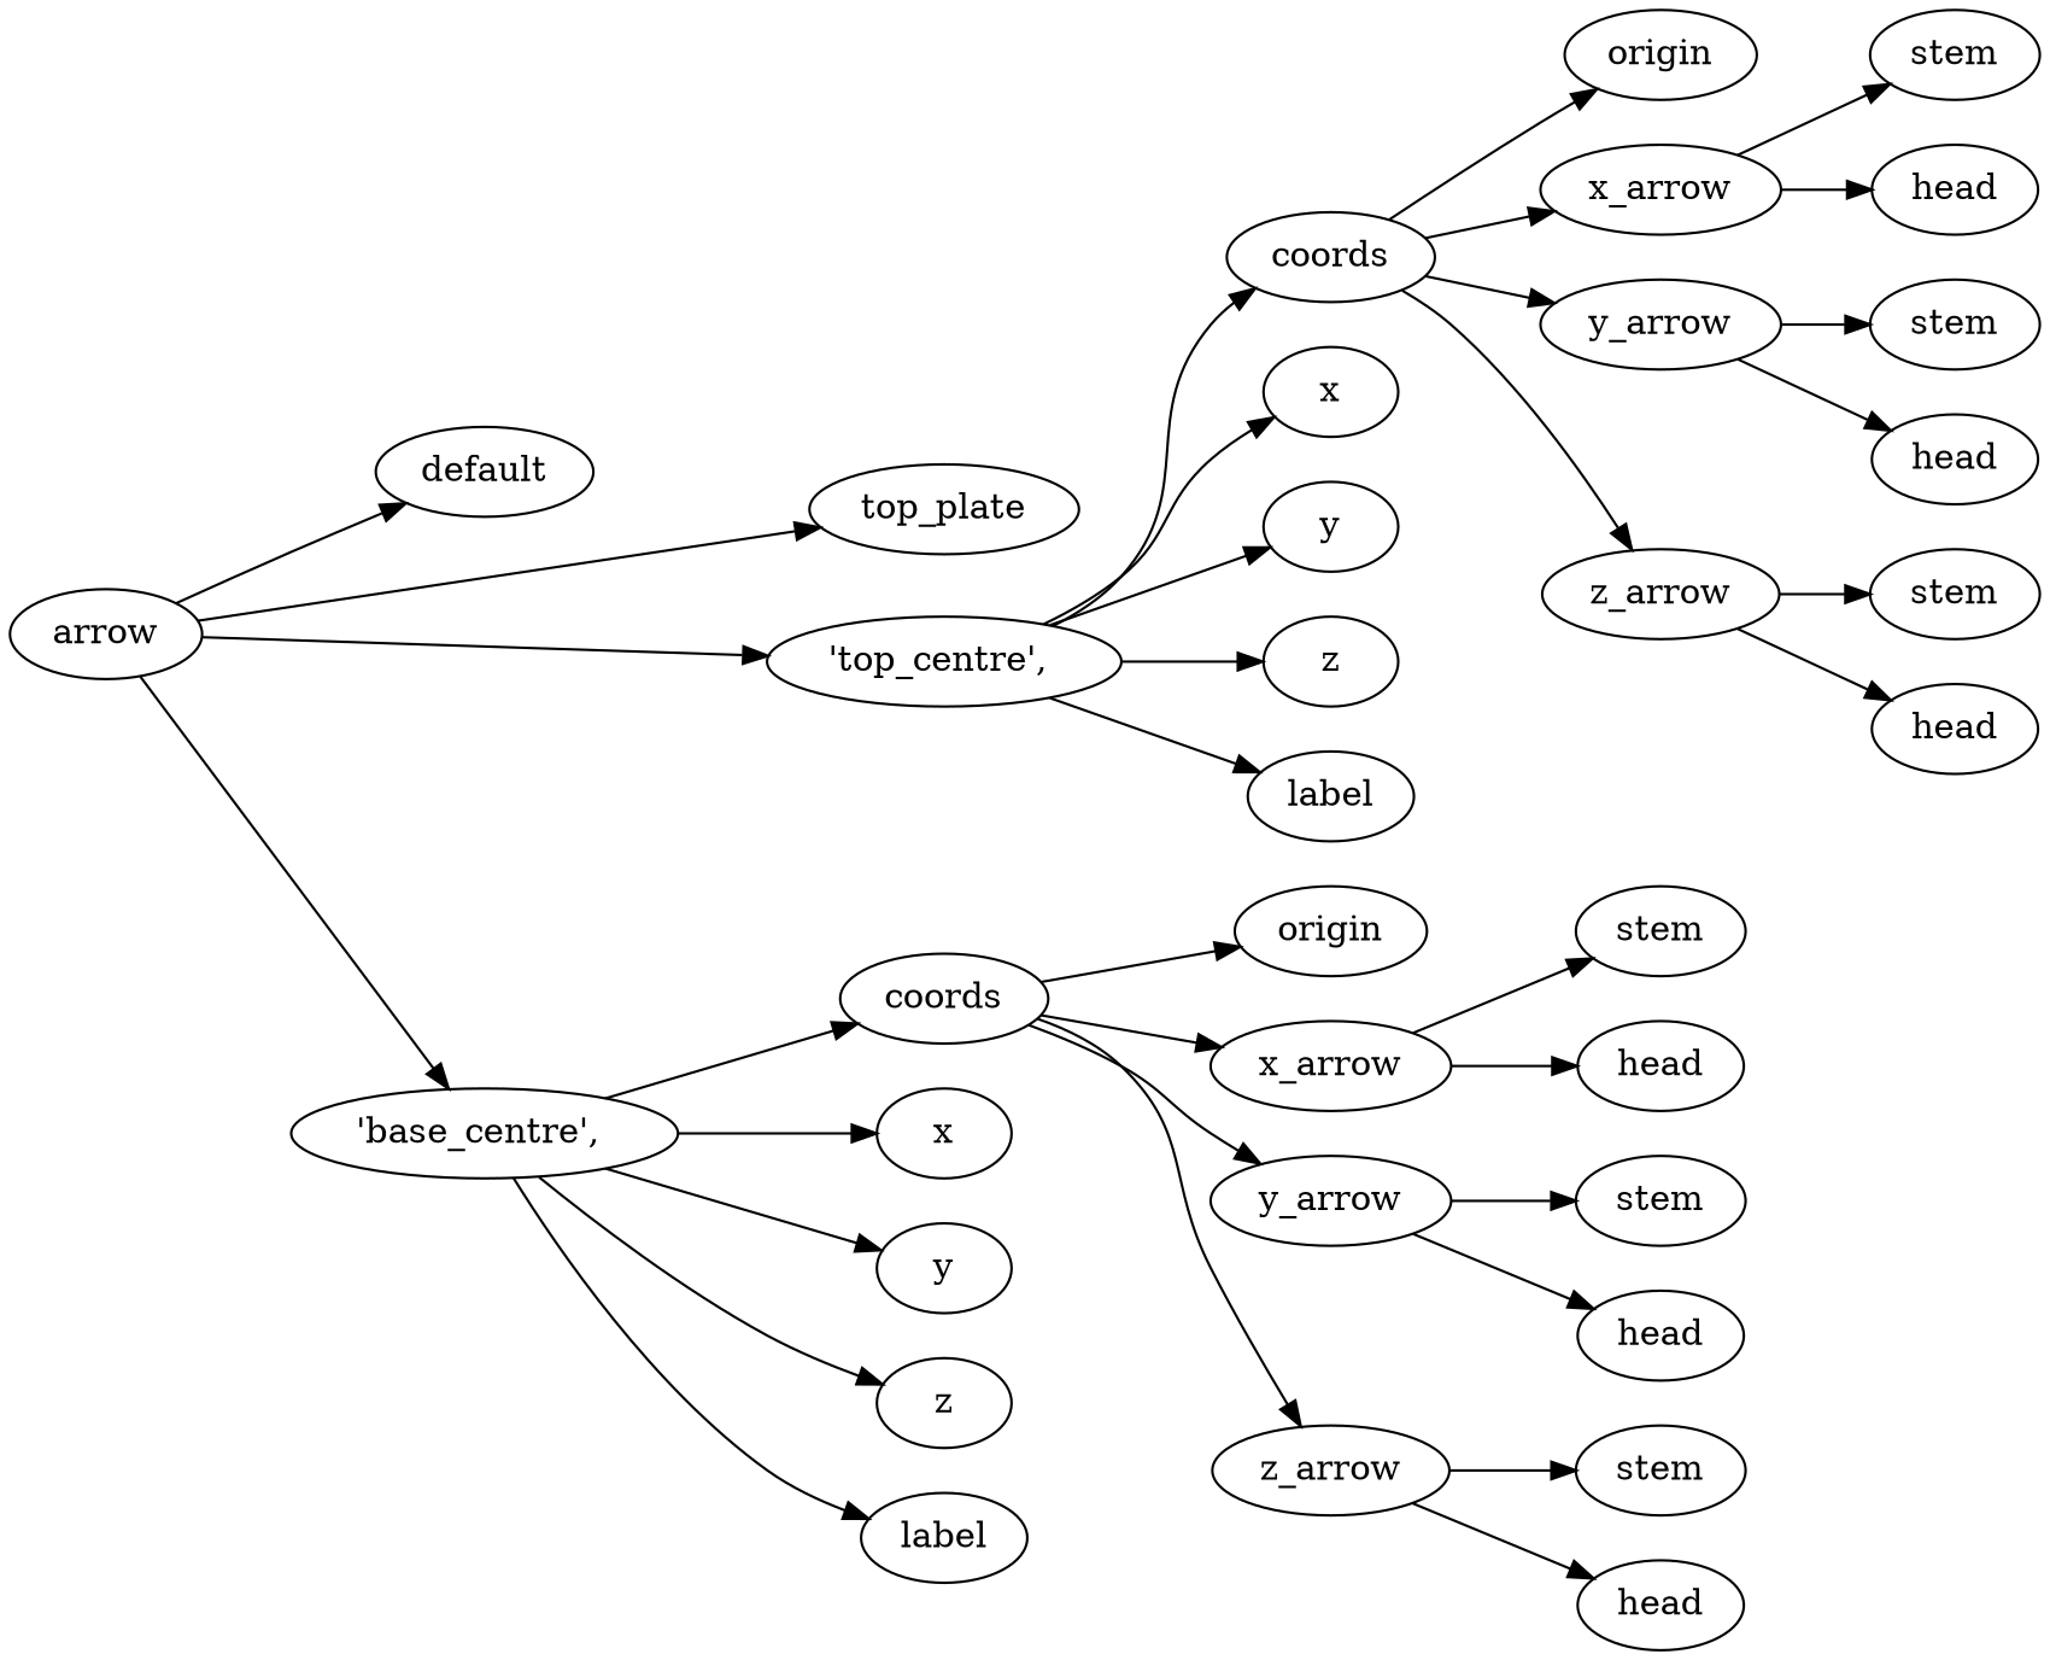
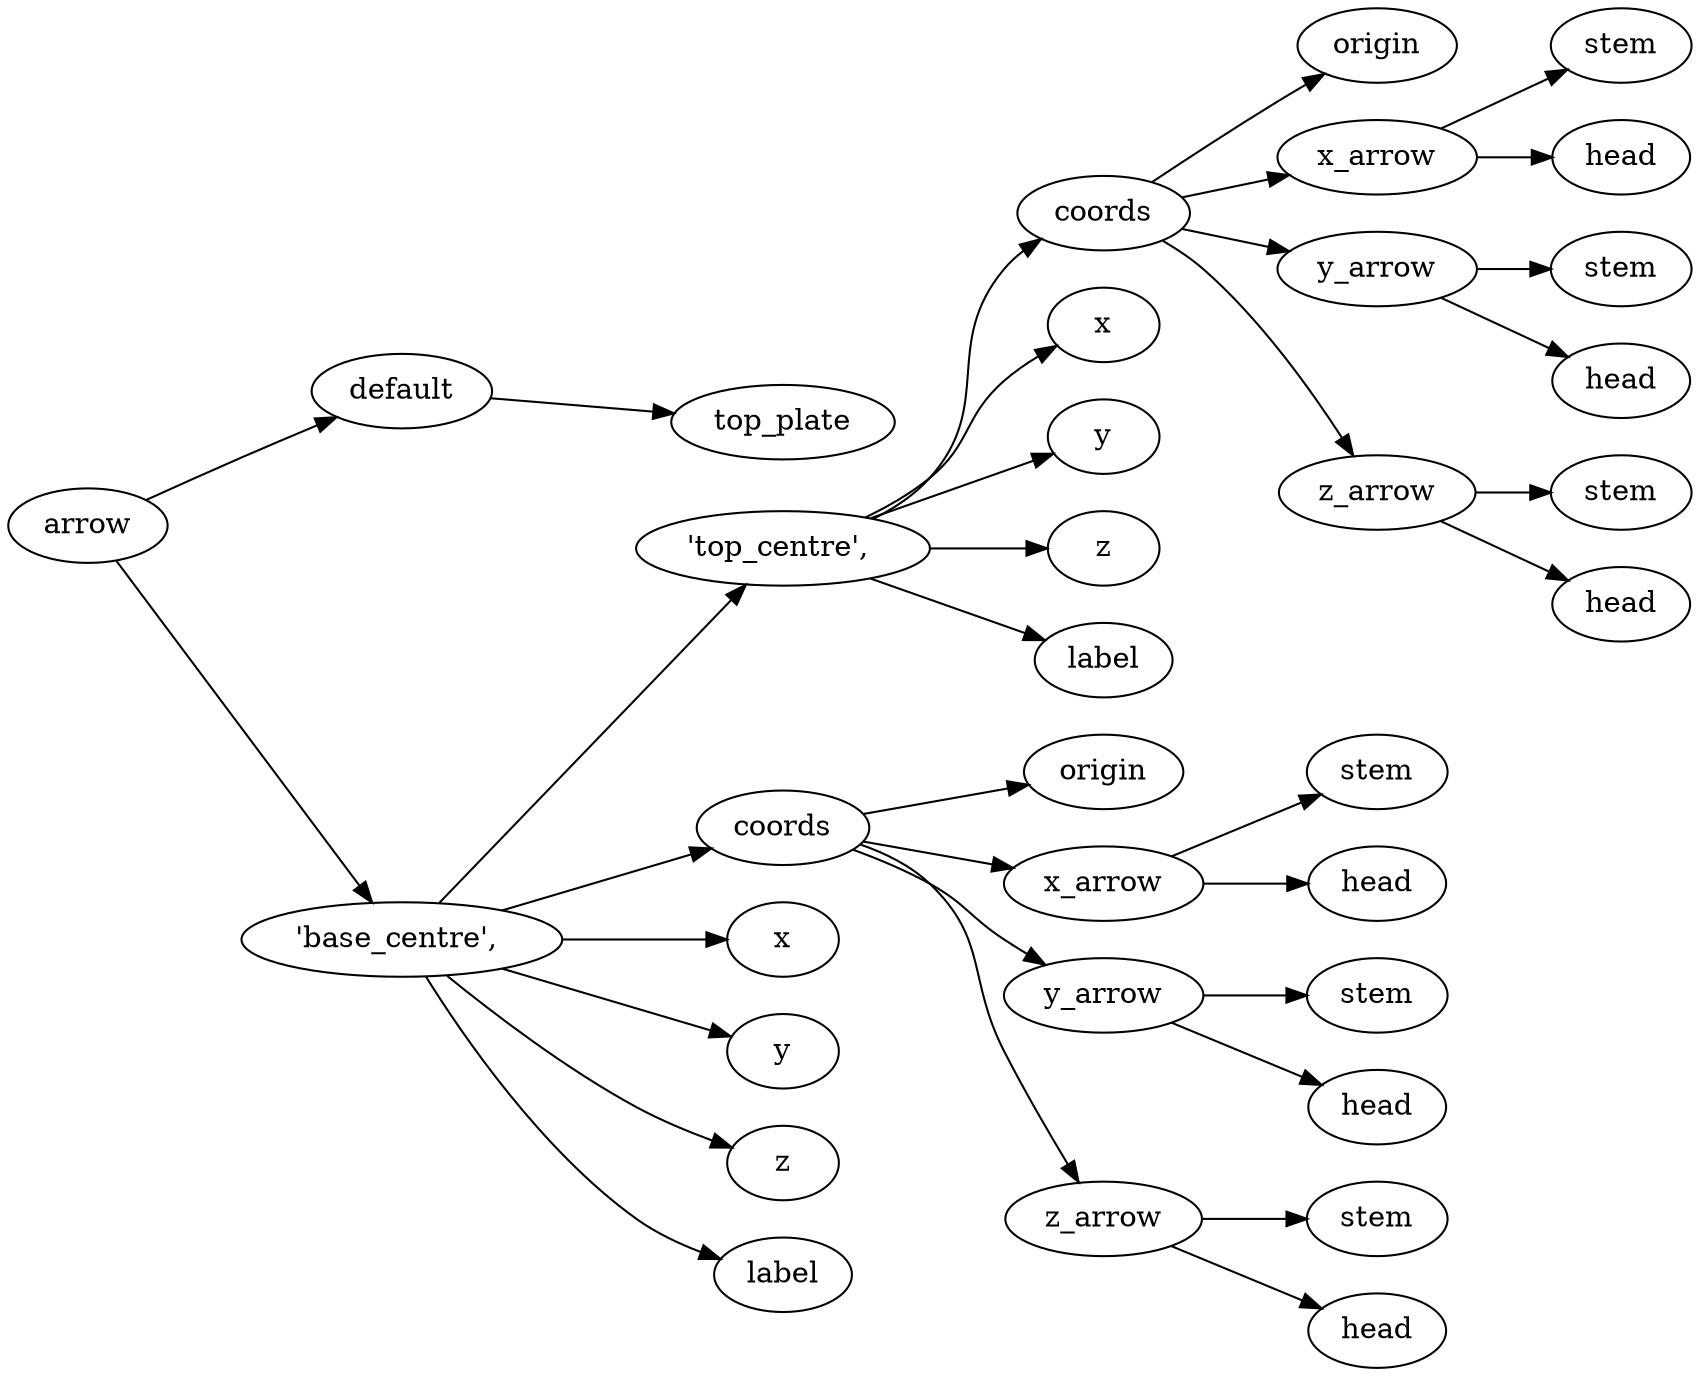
  digraph {
    rankdir=LR
    n1 [label=arrow]
    n2 [label=default]
    n3 [label="'top_centre',\ "]
    n4 [label="'base_centre',\ "]
    n5 [label=top_plate]
    n6 [label=coords]
    n7 [label=x]
    n8 [label=y]
    n9 [label=z]
    n10 [label=label]
    n11 [label=coords]
    n12 [label=x]
    n13 [label=y]
    n14 [label=z]
    n15 [label=label]
    n16 [label=origin]
    n17 [label=x_arrow]
    n18 [label=y_arrow]
    n19 [label=z_arrow]
    n20 [label=stem]
    n21 [label=head]
    n22 [label=stem]
    n23 [label=head]
    n24 [label=stem]
    n25 [label=head]
    n26 [label=origin]
    n27 [label=x_arrow]
    n28 [label=y_arrow]
    n29 [label=z_arrow]
    n30 [label=stem]
    n31 [label=head]
    n32 [label=stem]
    n33 [label=head]
    n34 [label=stem]
    n35 [label=head]
    n1 -> n2
-   n1 -> n3
+   n4 -> n3
    n1 -> n4
-   n1 -> n5
+   n2 -> n5
    n3 -> n6
    n3 -> n7
    n3 -> n8
    n3 -> n9
    n3 -> n10
    n4 -> n11
    n4 -> n12
    n4 -> n13
    n4 -> n14
    n4 -> n15
    n6 -> n16
    n6 -> n17
    n6 -> n18
    n6 -> n19
    n11 -> n26
    n11 -> n27
    n11 -> n28
    n11 -> n29
    n17 -> n20
    n17 -> n21
    n18 -> n22
    n18 -> n23
    n19 -> n24
    n19 -> n25
    n27 -> n30
    n27 -> n31
    n28 -> n32
    n28 -> n33
    n29 -> n34
    n29 -> n35
  }
